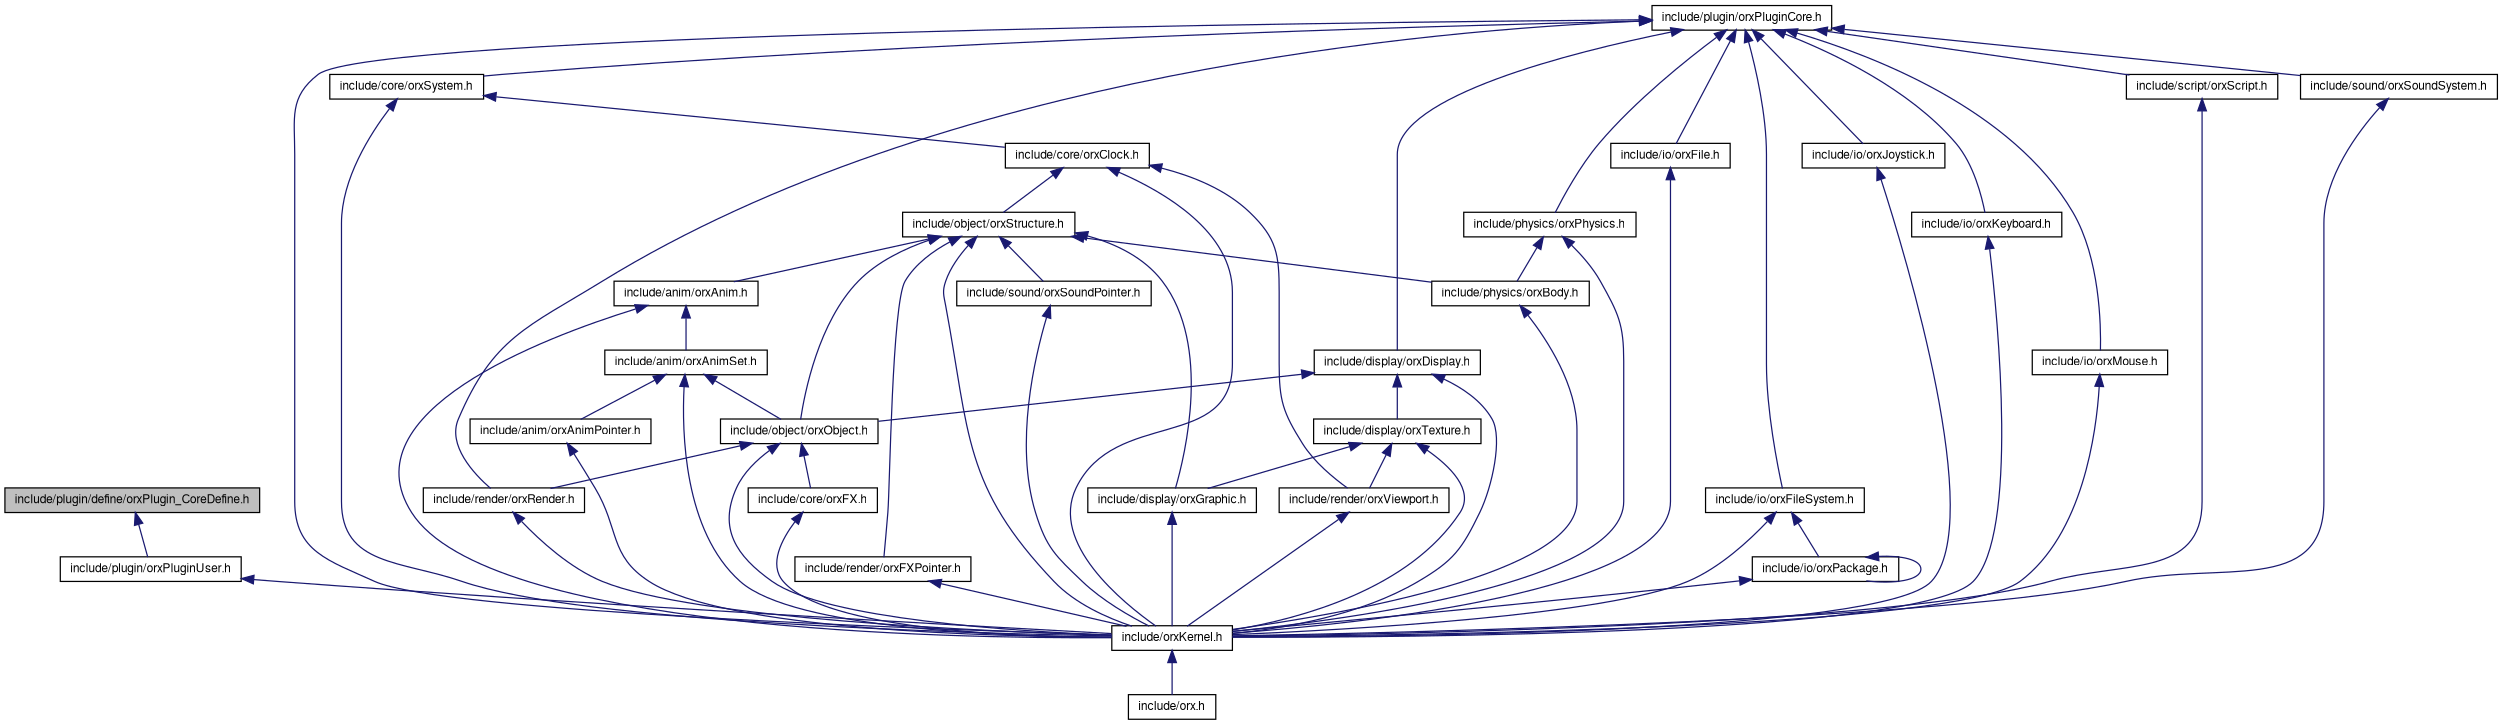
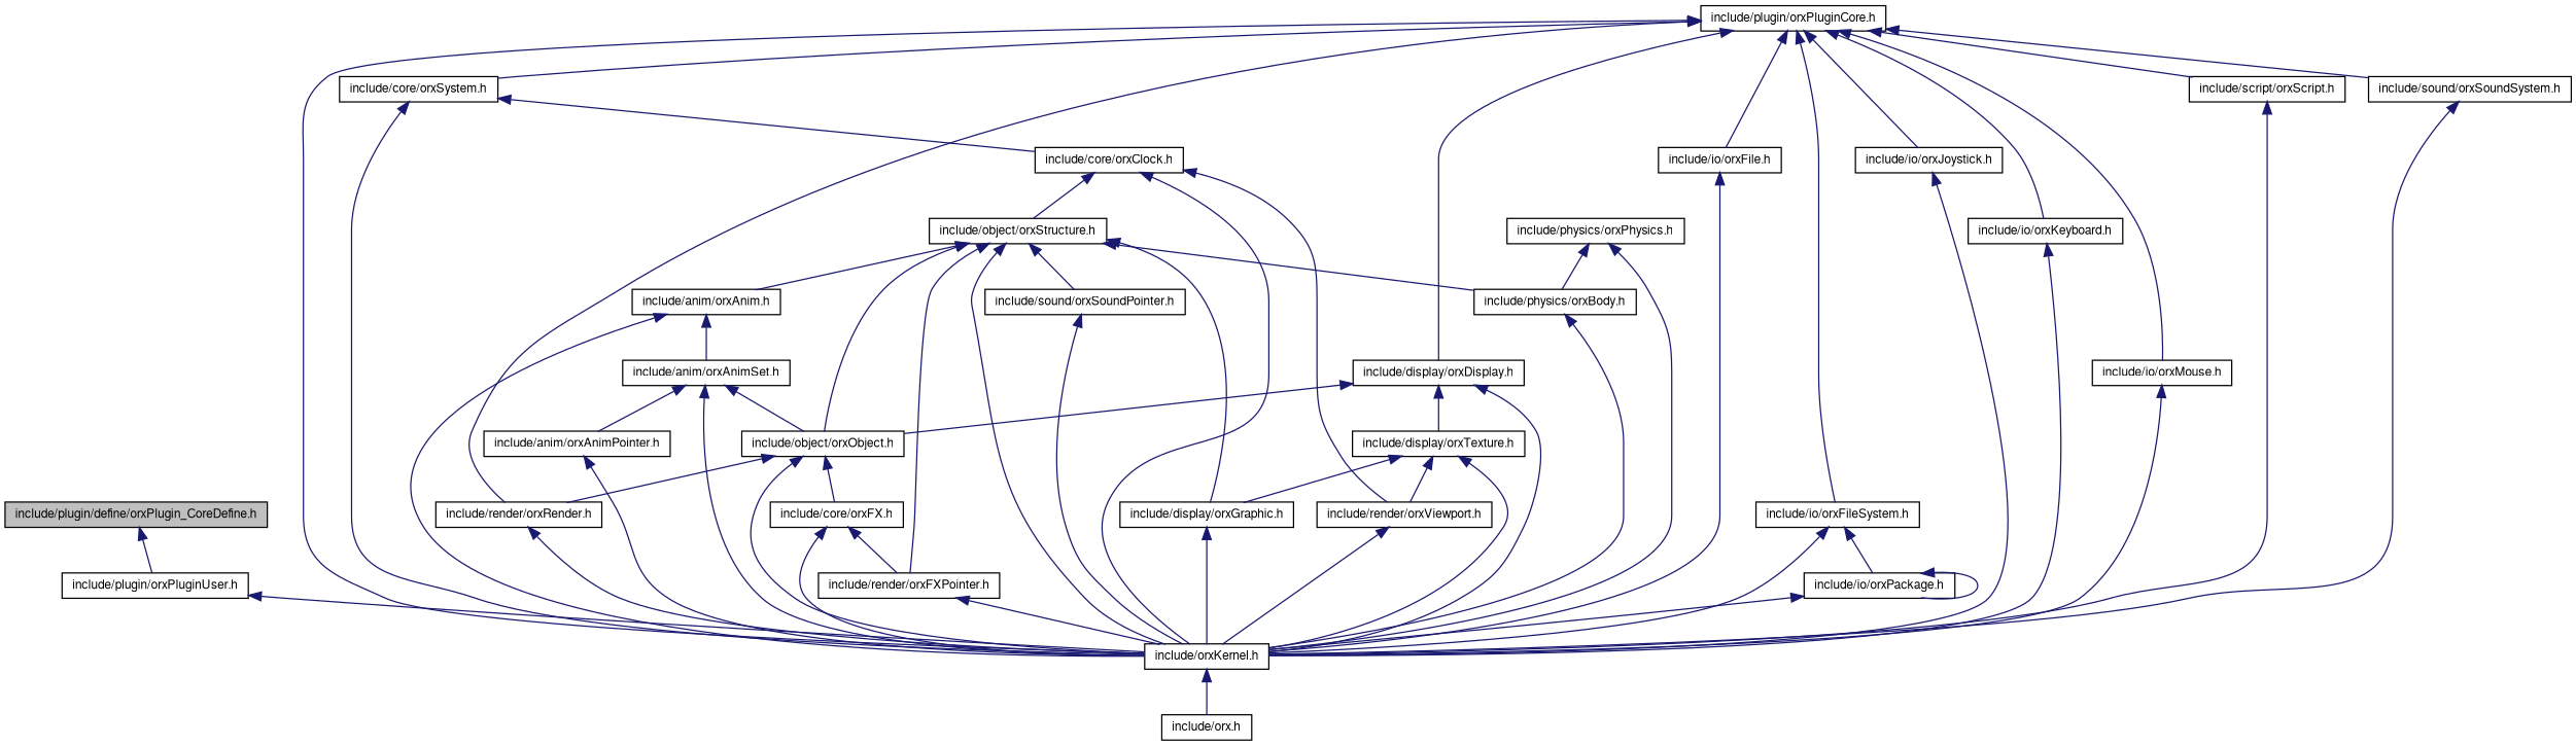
  digraph {
    node [color=black fontname=FreeSans fontsize=10 shape=record]
    edge [color=midnightblue dir=back fontname=FreeSans fontsize=10 labelfontname=FreeSans labelfontsize=10 style=solid]
    n1 [fillcolor=grey75 fontcolor=black height=0.2 label="include/plugin/define/orxPlugin_CoreDefine.h" style=filled width=0.4]
    n2 [height=0.2 label="include/plugin/orxPluginUser.h" width=0.4]
    n3 [height=0.2 label="include/plugin/orxPluginCore.h" width=0.4]
    n4 [height=0.2 label="include/core/orxSystem.h" width=0.4]
    n5 [height=0.2 label="include/orxKernel.h" width=0.4]
    n6 [height=0.2 label="include/render/orxRender.h" width=0.4]
    n7 [height=0.2 label="include/display/orxDisplay.h" width=0.4]
    n8 [height=0.2 label="include/io/orxFile.h" width=0.4]
    n9 [height=0.2 label="include/io/orxFileSystem.h" width=0.4]
    n10 [height=0.2 label="include/io/orxJoystick.h" width=0.4]
    n11 [height=0.2 label="include/io/orxKeyboard.h" width=0.4]
    n12 [height=0.2 label="include/io/orxMouse.h" width=0.4]
    n13 [height=0.2 label="include/physics/orxPhysics.h" width=0.4]
    n14 [height=0.2 label="include/script/orxScript.h" width=0.4]
    n15 [height=0.2 label="include/sound/orxSoundSystem.h" width=0.4]
    n16 [height=0.2 label="include/core/orxClock.h" width=0.4]
    n17 [height=0.2 label="include/orx.h" width=0.4]
    n18 [height=0.2 label="include/object/orxObject.h" width=0.4]
    n19 [height=0.2 label="include/display/orxTexture.h" width=0.4]
    n20 [height=0.2 label="include/io/orxPackage.h" width=0.4]
    n21 [height=0.2 label="include/physics/orxBody.h" width=0.4]
    n22 [height=0.2 label="include/object/orxStructure.h" width=0.4]
    n23 [height=0.2 label="include/render/orxViewport.h" width=0.4]
    n24 [height=0.2 label="include/anim/orxAnim.h" width=0.4]
    n25 [height=0.2 label="include/render/orxFXPointer.h" width=0.4]
    n26 [height=0.2 label="include/display/orxGraphic.h" width=0.4]
    n27 [height=0.2 label="include/sound/orxSoundPointer.h" width=0.4]
    n28 [height=0.2 label="include/anim/orxAnimSet.h" width=0.4]
    n29 [height=0.2 label="include/core/orxFX.h" width=0.4]
    n30 [height=0.2 label="include/anim/orxAnimPointer.h" width=0.4]
    n1 -> n2
    n2 -> n5
    n3 -> n4
    n3 -> n5
    n3 -> n6
    n3 -> n7
    n3 -> n8
    n3 -> n9
    n3 -> n10
    n3 -> n11
    n3 -> n12
-   n3 -> n13
    n3 -> n14
    n3 -> n15
    n4 -> n5
    n4 -> n16
    n5 -> n17
    n6 -> n5
    n7 -> n5
    n7 -> n18
    n7 -> n19
    n8 -> n5
    n9 -> n5
    n9 -> n20
    n10 -> n5
    n11 -> n5
    n12 -> n5
    n13 -> n5
    n13 -> n21
    n14 -> n5
    n15 -> n5
    n16 -> n5
    n16 -> n22
    n16 -> n23
    n18 -> n5
    n18 -> n6
    n18 -> n29
    n19 -> n5
    n19 -> n23
    n19 -> n26
    n20 -> n5
    n20 -> n20
    n21 -> n5
    n22 -> n5
    n22 -> n18
    n22 -> n21
    n22 -> n24
    n22 -> n25
    n22 -> n26
    n22 -> n27
    n23 -> n5
    n24 -> n5
    n24 -> n28
    n25 -> n5
    n26 -> n5
    n27 -> n5
    n28 -> n5
    n28 -> n18
    n28 -> n30
    n29 -> n5
+   n29 -> n25
    n30 -> n5
  }
